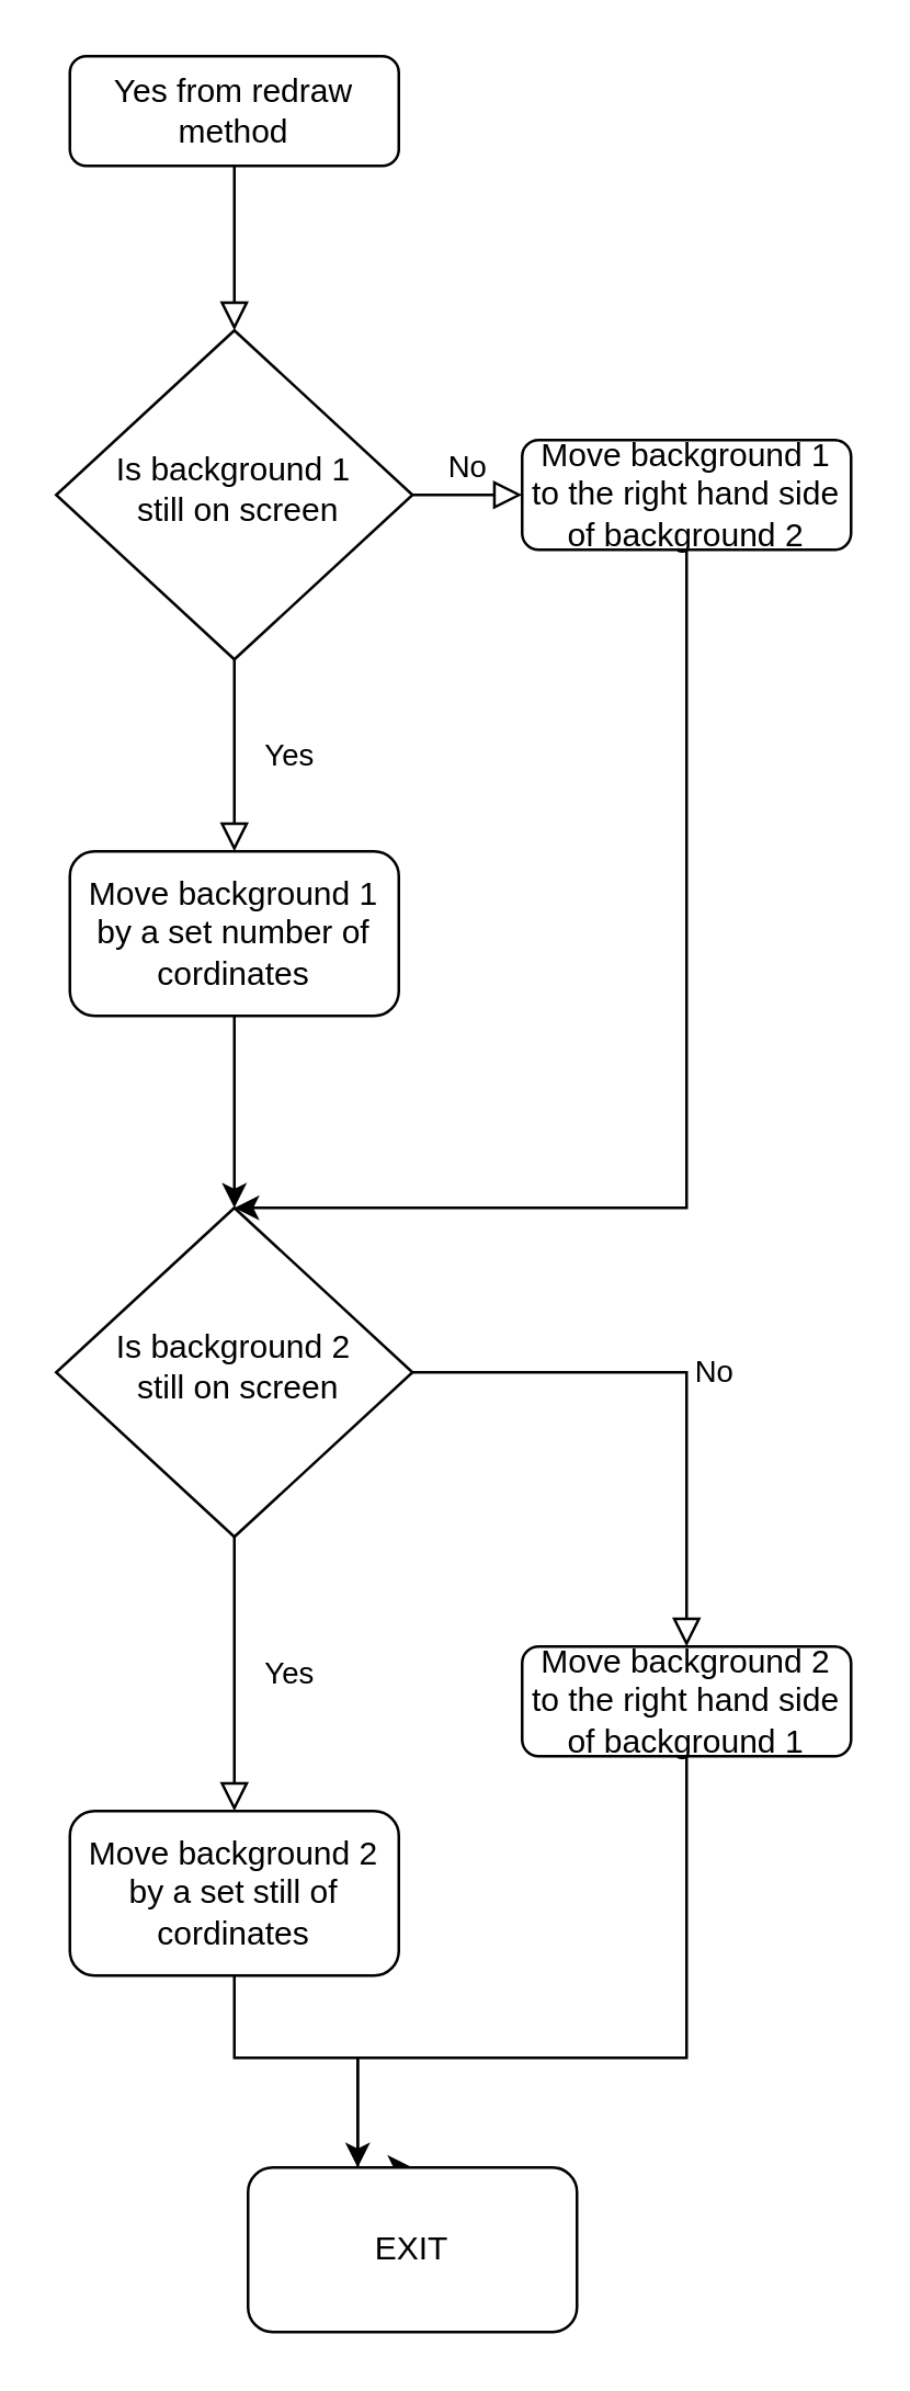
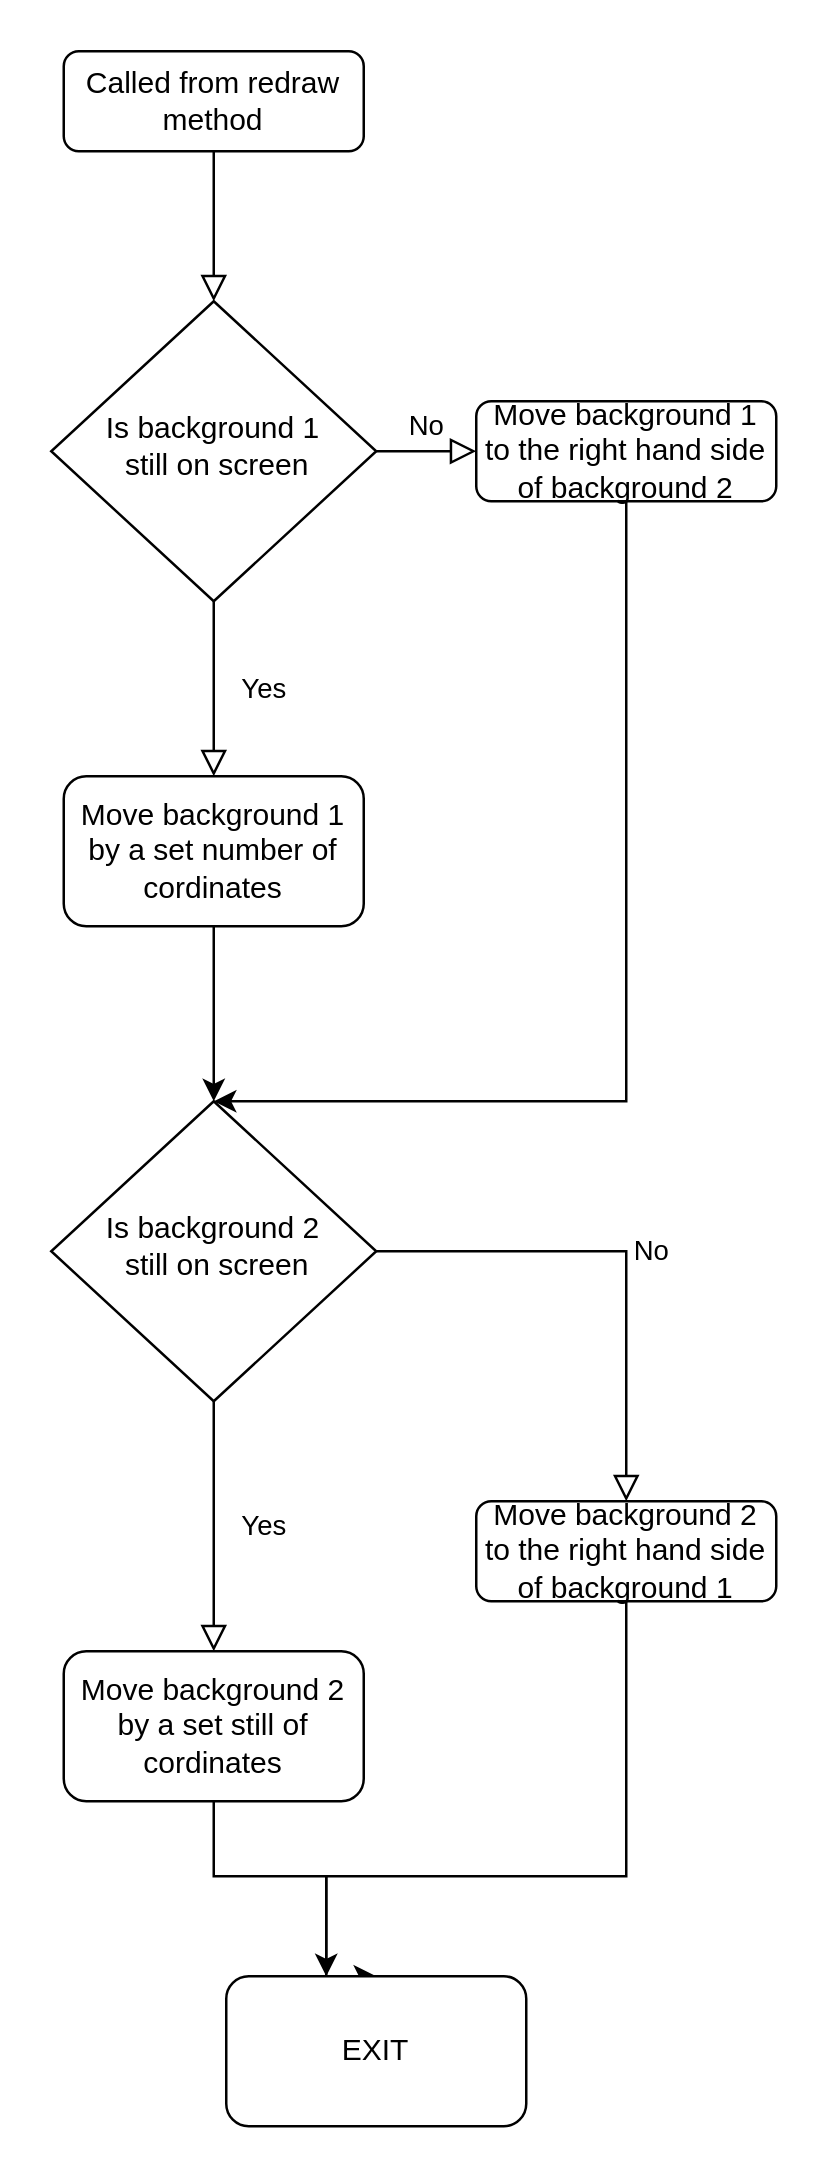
  <mxCell id="0" />
  <mxCell id="1" parent="0" />
  <mxCell id="2" value="" style="rounded=0;html=1;jettySize=auto;orthogonalLoop=1;fontSize=11;endArrow=block;endFill=0;endSize=8;strokeWidth=1;shadow=0;labelBackgroundColor=none;edgeStyle=orthogonalEdgeStyle;" parent="1" source="3" target="6" edge="1"><mxGeometry relative="1" as="geometry" /></mxCell>
- <mxCell id="3" value="Yes from redraw method" style="rounded=1;whiteSpace=wrap;html=1;fontSize=12;glass=0;strokeWidth=1;shadow=0;" parent="1" vertex="1"><mxGeometry x="25" y="20" width="120" height="40" as="geometry" /></mxCell>
+ <mxCell id="3" value="Called from redraw method" style="rounded=1;whiteSpace=wrap;html=1;fontSize=12;glass=0;strokeWidth=1;shadow=0;" parent="1" vertex="1"><mxGeometry x="25" y="20" width="120" height="40" as="geometry" /></mxCell>
  <mxCell id="4" value="Yes" style="rounded=0;html=1;jettySize=auto;orthogonalLoop=1;fontSize=11;endArrow=block;endFill=0;endSize=8;strokeWidth=1;shadow=0;labelBackgroundColor=none;edgeStyle=orthogonalEdgeStyle;entryX=0.5;entryY=0;entryDx=0;entryDy=0;" parent="1" source="6" target="10" edge="1"><mxGeometry y="20" relative="1" as="geometry"><mxPoint as="offset" /><mxPoint x="10" y="310" as="targetPoint" /></mxGeometry></mxCell>
  <mxCell id="5" value="No" style="edgeStyle=orthogonalEdgeStyle;rounded=0;html=1;jettySize=auto;orthogonalLoop=1;fontSize=11;endArrow=block;endFill=0;endSize=8;strokeWidth=1;shadow=0;labelBackgroundColor=none;" parent="1" source="6" target="8" edge="1"><mxGeometry y="10" relative="1" as="geometry"><mxPoint as="offset" /></mxGeometry></mxCell>
  <mxCell id="6" value="Is background 1&lt;br&gt;&amp;nbsp;still on screen" style="rhombus;whiteSpace=wrap;html=1;shadow=0;fontFamily=Helvetica;fontSize=12;align=center;strokeWidth=1;spacing=6;spacingTop=-4;" parent="1" vertex="1"><mxGeometry x="20" y="120" width="130" height="120" as="geometry" /></mxCell>
  <mxCell id="7" style="edgeStyle=orthogonalEdgeStyle;rounded=0;orthogonalLoop=1;jettySize=auto;html=1;exitX=0.5;exitY=1;exitDx=0;exitDy=0;entryX=0.5;entryY=0;entryDx=0;entryDy=0;" edge="1" parent="1" source="8" target="13"><mxGeometry relative="1" as="geometry"><Array as="points"><mxPoint x="250" y="440" /></Array></mxGeometry></mxCell>
  <mxCell id="8" value="Move background 1 to the right hand side of background 2" style="rounded=1;whiteSpace=wrap;html=1;fontSize=12;glass=0;strokeWidth=1;shadow=0;" parent="1" vertex="1"><mxGeometry x="190" y="160" width="120" height="40" as="geometry" /></mxCell>
  <mxCell id="9" value="" style="edgeStyle=orthogonalEdgeStyle;rounded=0;orthogonalLoop=1;jettySize=auto;html=1;" edge="1" parent="1" source="10" target="13"><mxGeometry relative="1" as="geometry" /></mxCell>
  <mxCell id="10" value="Move background 1 by a set number of cordinates" style="rounded=1;whiteSpace=wrap;html=1;" vertex="1" parent="1"><mxGeometry x="25" y="310" width="120" height="60" as="geometry" /></mxCell>
  <mxCell id="11" value="Yes" style="rounded=0;html=1;jettySize=auto;orthogonalLoop=1;fontSize=11;endArrow=block;endFill=0;endSize=8;strokeWidth=1;shadow=0;labelBackgroundColor=none;edgeStyle=orthogonalEdgeStyle;entryX=0.5;entryY=0;entryDx=0;entryDy=0;" edge="1" parent="1" source="13" target="17"><mxGeometry y="20" relative="1" as="geometry"><mxPoint as="offset" /><mxPoint x="0" y="580" as="targetPoint" /></mxGeometry></mxCell>
  <mxCell id="12" value="No" style="edgeStyle=orthogonalEdgeStyle;rounded=0;html=1;jettySize=auto;orthogonalLoop=1;fontSize=11;endArrow=block;endFill=0;endSize=8;strokeWidth=1;shadow=0;labelBackgroundColor=none;" edge="1" parent="1" source="13" target="15"><mxGeometry y="10" relative="1" as="geometry"><mxPoint as="offset" /></mxGeometry></mxCell>
  <mxCell id="13" value="Is background 2&lt;br&gt;&amp;nbsp;still on screen" style="rhombus;whiteSpace=wrap;html=1;shadow=0;fontFamily=Helvetica;fontSize=12;align=center;strokeWidth=1;spacing=6;spacingTop=-4;" vertex="1" parent="1"><mxGeometry x="20" y="440" width="130" height="120" as="geometry" /></mxCell>
  <mxCell id="14" style="edgeStyle=orthogonalEdgeStyle;rounded=0;orthogonalLoop=1;jettySize=auto;html=1;exitX=0.5;exitY=1;exitDx=0;exitDy=0;entryX=0.5;entryY=0;entryDx=0;entryDy=0;" edge="1" parent="1" source="15" target="18"><mxGeometry relative="1" as="geometry"><Array as="points"><mxPoint x="250" y="750" /><mxPoint x="130" y="750" /></Array></mxGeometry></mxCell>
  <mxCell id="15" value="Move background 2 to the right hand side of background 1" style="rounded=1;whiteSpace=wrap;html=1;fontSize=12;glass=0;strokeWidth=1;shadow=0;" vertex="1" parent="1"><mxGeometry x="190" y="600" width="120" height="40" as="geometry" /></mxCell>
  <mxCell id="16" value="" style="edgeStyle=orthogonalEdgeStyle;rounded=0;orthogonalLoop=1;jettySize=auto;html=1;" edge="1" parent="1" source="17" target="18"><mxGeometry relative="1" as="geometry"><Array as="points"><mxPoint x="85" y="750" /><mxPoint x="130" y="750" /></Array></mxGeometry></mxCell>
  <mxCell id="17" value="Move background 2 by a set still of cordinates" style="rounded=1;whiteSpace=wrap;html=1;" vertex="1" parent="1"><mxGeometry x="25" y="660" width="120" height="60" as="geometry" /></mxCell>
  <mxCell id="18" value="EXIT" style="rounded=1;whiteSpace=wrap;html=1;" vertex="1" parent="1"><mxGeometry x="90" y="790" width="120" height="60" as="geometry" /></mxCell>
